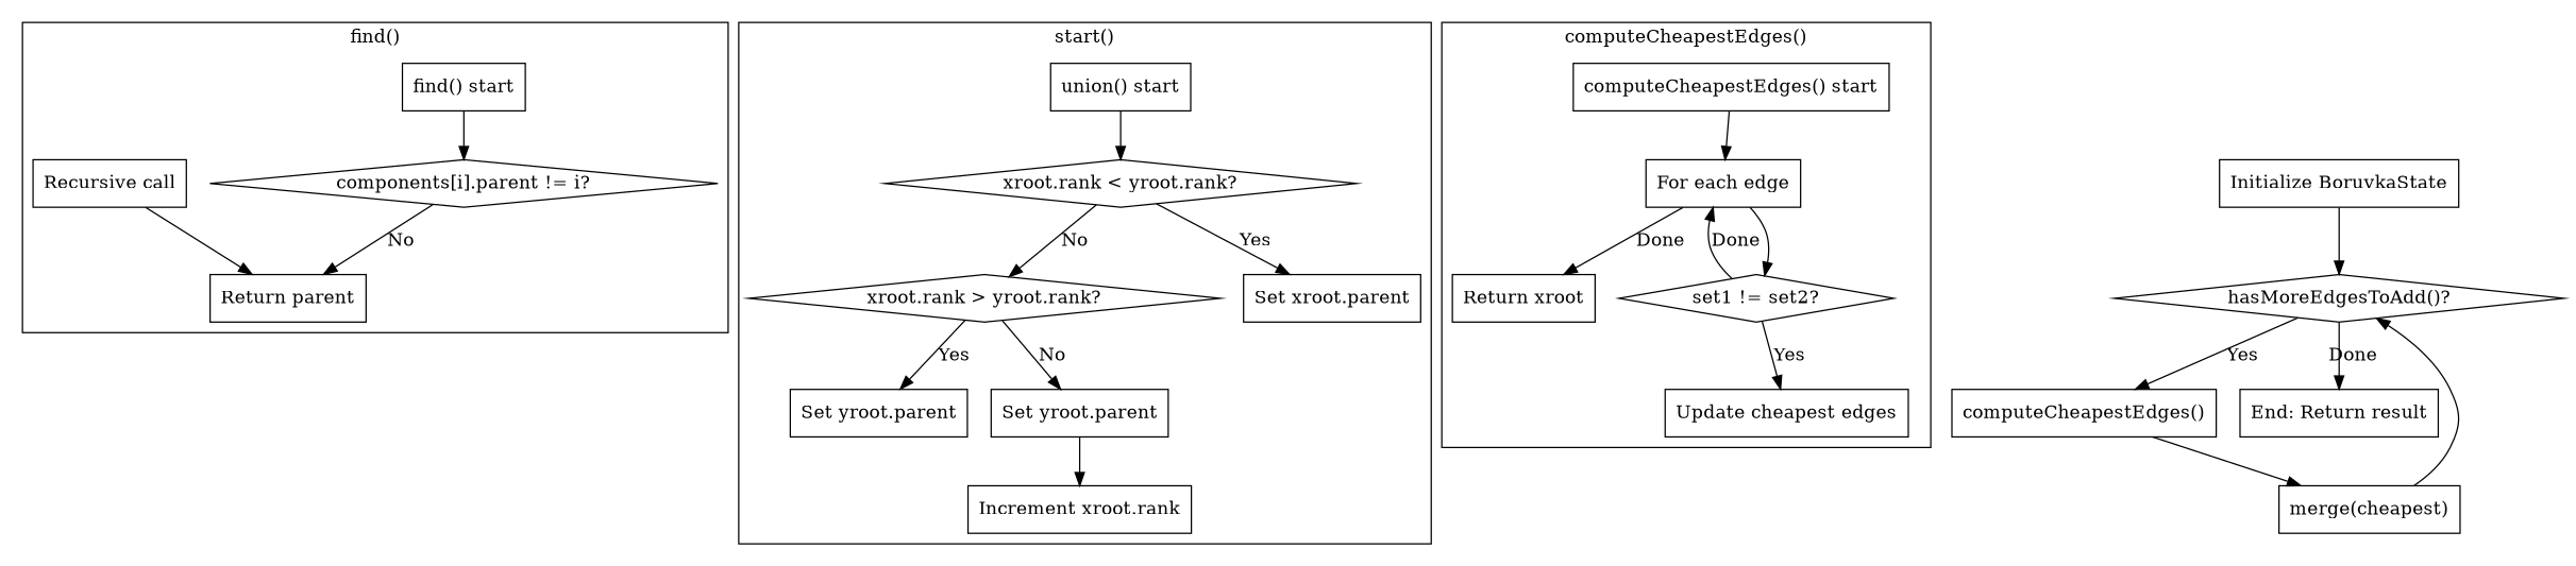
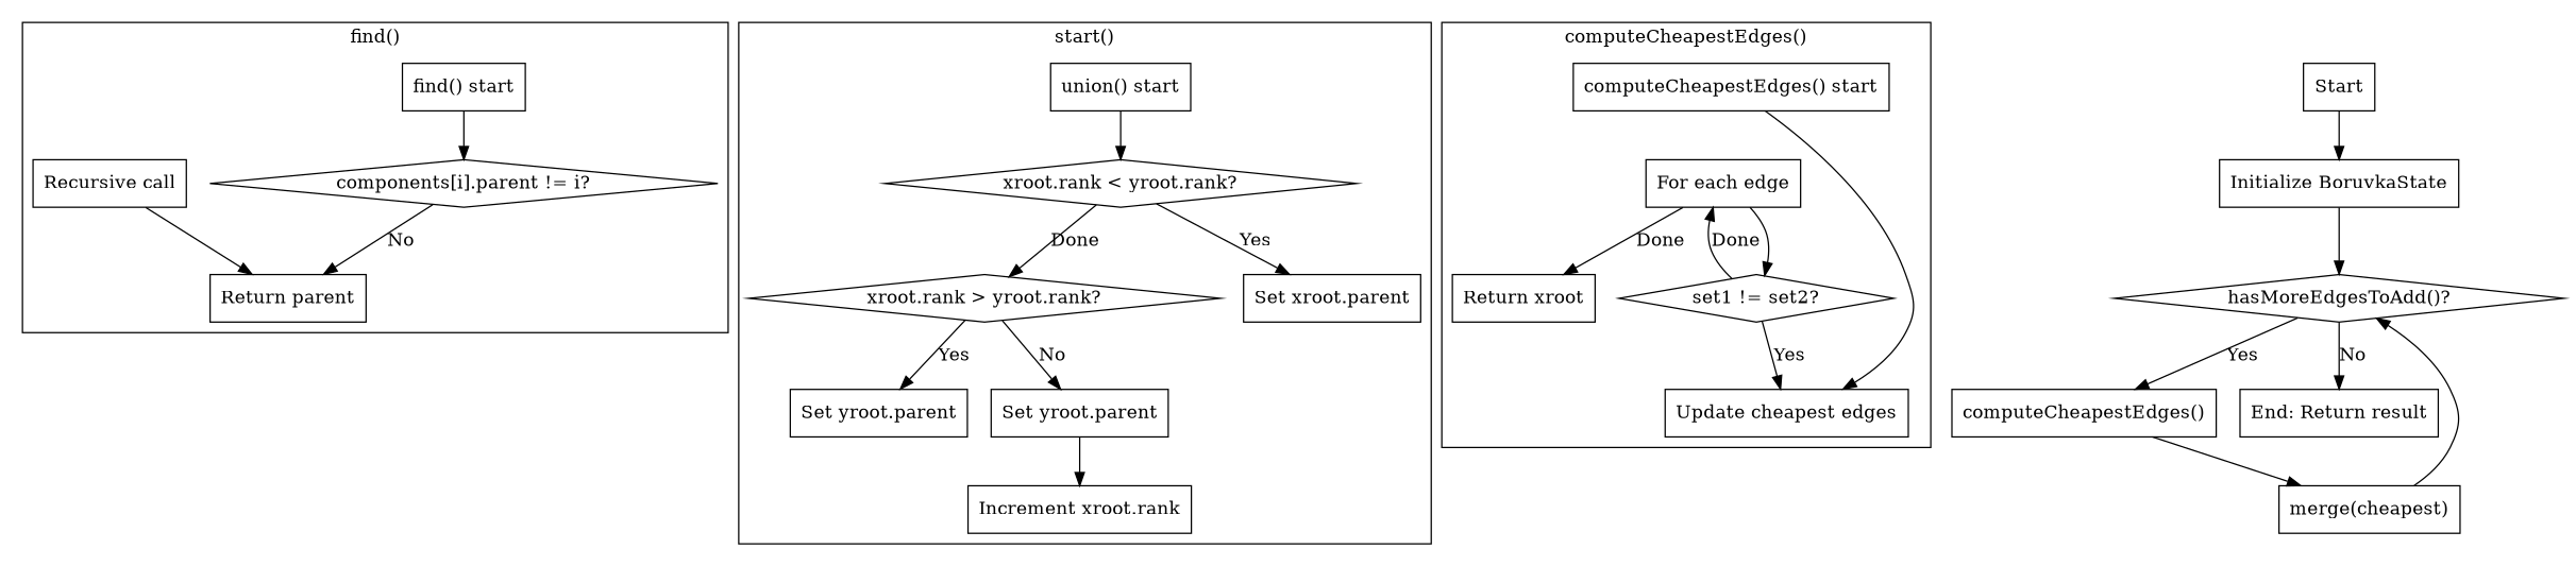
  digraph {
    node [shape=box]
    n1 [label="find() start"]
    n2 [label="components[i].parent != i?" shape=diamond]
    n3 [label="Recursive call"]
    n4 [label="Return parent"]
    n5 [label="union() start"]
    n6 [label="xroot.rank < yroot.rank?" shape=diamond]
    n7 [label="xroot.rank > yroot.rank?" shape=diamond]
    n8 [label="Set xroot.parent"]
    n9 [label="Set yroot.parent"]
    n10 [label="Set yroot.parent"]
    n11 [label="Increment xroot.rank"]
    n12 [label="computeCheapestEdges() start"]
    n13 [label="For each edge"]
    n14 [label="set1 != set2?" shape=diamond]
    n15 [label="Update cheapest edges"]
    n16 [label="Return xroot"]
+   n17 [label=Start]
    n18 [label="Initialize BoruvkaState"]
    n19 [label="hasMoreEdgesToAdd()?" shape=diamond]
    n20 [label="computeCheapestEdges()"]
    n21 [label="End: Return result"]
    n22 [label="merge(cheapest)"]
    subgraph cluster_1 {
      label="find()"
      n1
      n2
      n3
      n4
    }
    subgraph cluster_2 {
      label="start()"
      n5
      n6
      n7
      n8
      n9
      n10
      n11
    }
    subgraph cluster_3 {
      label="computeCheapestEdges()"
      n12
      n13
      n14
      n15
      n16
    }
    n1 -> n2
    n2 -> n4 [label=No]
    n3 -> n4
    n5 -> n6
-   n6 -> n7 [label=No]
+   n6 -> n7 [label=Done]
    n6 -> n8 [label=Yes]
    n7 -> n9 [label=Yes]
    n7 -> n10 [label=No]
    n10 -> n11
-   n12 -> n13
+   n12 -> n15
    n13 -> n14
    n13 -> n16 [label=Done]
    n14 -> n13 [label=Done]
    n14 -> n15 [label=Yes]
+   n17 -> n18
    n18 -> n19
    n19 -> n20 [label=Yes]
-   n19 -> n21 [label=Done]
+   n19 -> n21 [label=No]
    n20 -> n22
    n22 -> n19
  }
